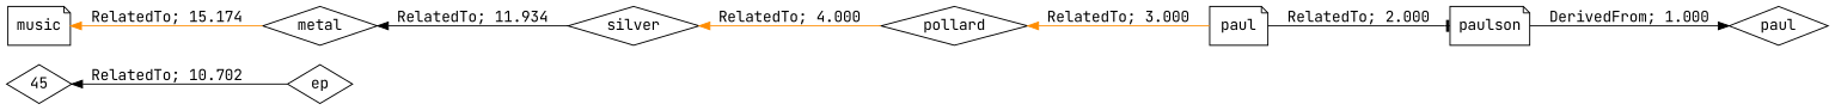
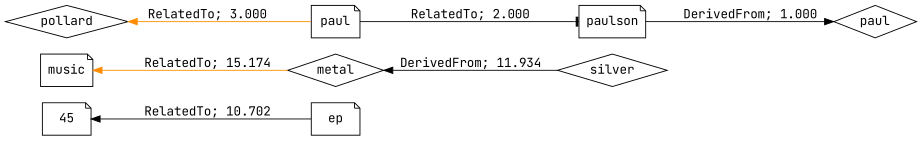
  digraph {
    fontname="JetBrains Mono"
    rankdir=LR
    node [fontname="JetBrains Mono" shape=diamond]
    edge [color=black dir=back fontname="JetBrains Mono" weight=1.000]
-   n1 [label=45]
-   n2 [label=ep]
+   n1 [label=45 shape=note]
+   n2 [label=ep shape=note]
    n3 [label=music shape=note]
    n4 [label=metal]
    n5 [label=silver]
    n6 [label=pollard]
    n7 [label=paul shape=note]
    n8 [label=paulson shape=note]
    n9 [label=paul]
    n1 -> n2 [label="RelatedTo; 10.702"]
    n3 -> n4 [color=darkorange label="RelatedTo; 15.174" weight=15.174]
-   n4 -> n5 [label="RelatedTo; 11.934" weight=11.934]
-   n5 -> n6 [color=darkorange label="RelatedTo; 4.000" weight=4.000]
+   n4 -> n5 [label="DerivedFrom; 11.934" weight=11.934]
    n6 -> n7 [color=darkorange label="RelatedTo; 3.000" weight=3.000]
    n7 -> n8 [arrowhead=tee dir=forward label="RelatedTo; 2.000" weight=2.000]
    n8 -> n9 [arrowhead=normal dir=forward label="DerivedFrom; 1.000"]
  }
